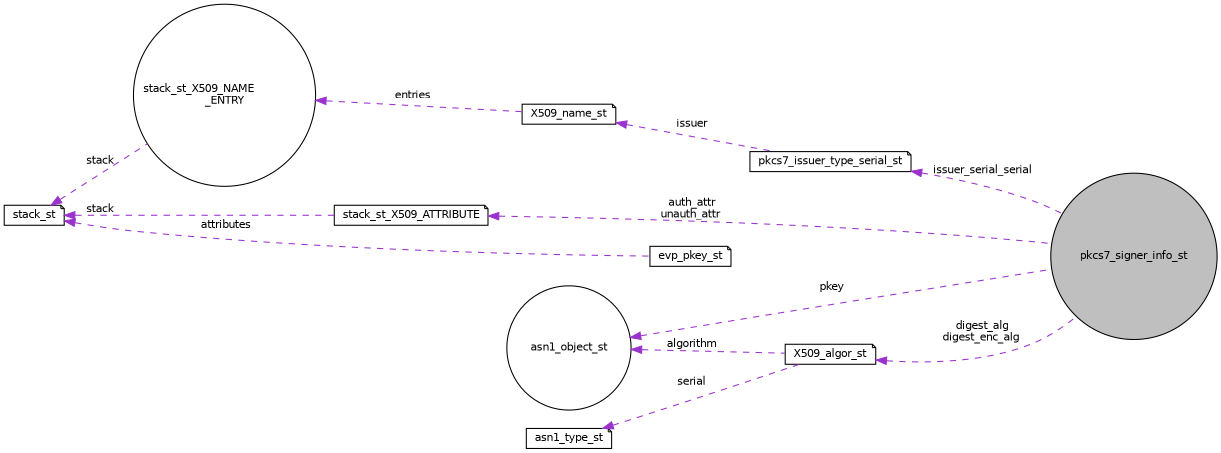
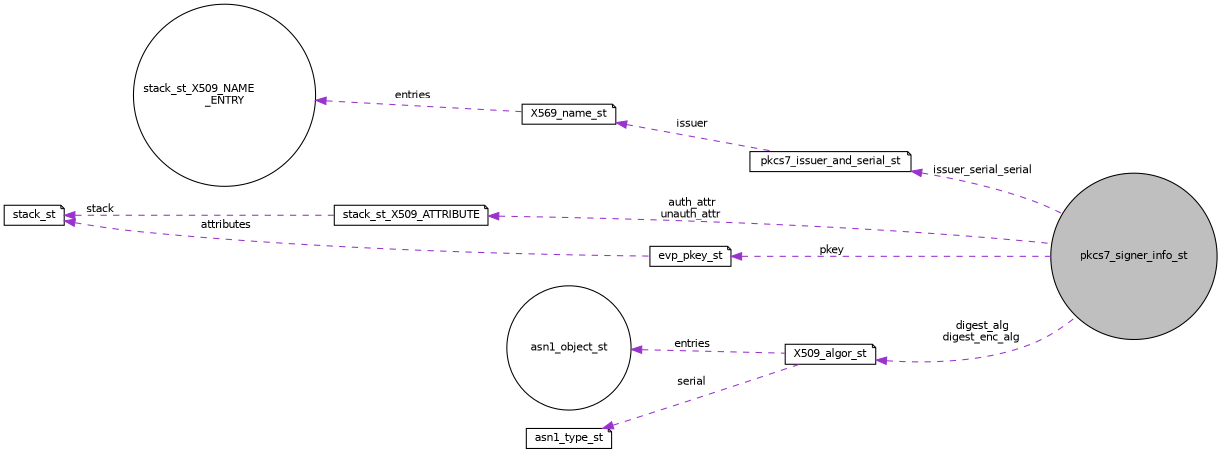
  digraph {
    rankdir=LR
    node [color=black fillcolor=white fontname=Helvetica fontsize=10 shape=note style=filled]
    edge [color=darkorchid3 dir=back fontname=Helvetica fontsize=10 labelfontname=Helvetica labelfontsize=10 style=dashed]
    n1 [fillcolor=grey75 fontcolor=black height=0.2 label=pkcs7_signer_info_st shape=circle width=0.4]
-   n2 [height=0.2 label=pkcs7_issuer_type_serial_st width=0.4]
-   n3 [height=0.2 label=X509_name_st width=0.4]
+   n2 [height=0.2 label=pkcs7_issuer_and_serial_st width=0.4]
+   n3 [height=0.2 label=X569_name_st width=0.4]
    n4 [height=0.2 label="stack_st_X509_NAME\l_ENTRY" shape=circle width=0.4]
    n5 [height=0.2 label=stack_st width=0.4]
    n6 [height=0.2 label=stack_st_X509_ATTRIBUTE width=0.4]
    n7 [height=0.2 label=evp_pkey_st width=0.4]
    n8 [height=0.2 label=X509_algor_st width=0.4]
    n9 [height=0.2 label=asn1_object_st shape=circle width=0.4]
    n10 [height=0.2 label=asn1_type_st width=0.4]
    n2 -> n1 [label=" issuer_serial_serial"]
    n3 -> n2 [label=" issuer"]
    n4 -> n3 [label=" entries"]
-   n5 -> n4 [label=" stack"]
    n5 -> n6 [label=" stack"]
    n5 -> n7 [label=" attributes"]
    n6 -> n1 [label=" auth_attr\nunauth_attr"]
-   n9 -> n1 [label=" pkey"]
+   n7 -> n1 [label=" pkey"]
    n8 -> n1 [label=" digest_alg\ndigest_enc_alg"]
-   n9 -> n8 [label=" algorithm"]
+   n9 -> n8 [label=" entries"]
    n10 -> n8 [label=" serial"]
  }
